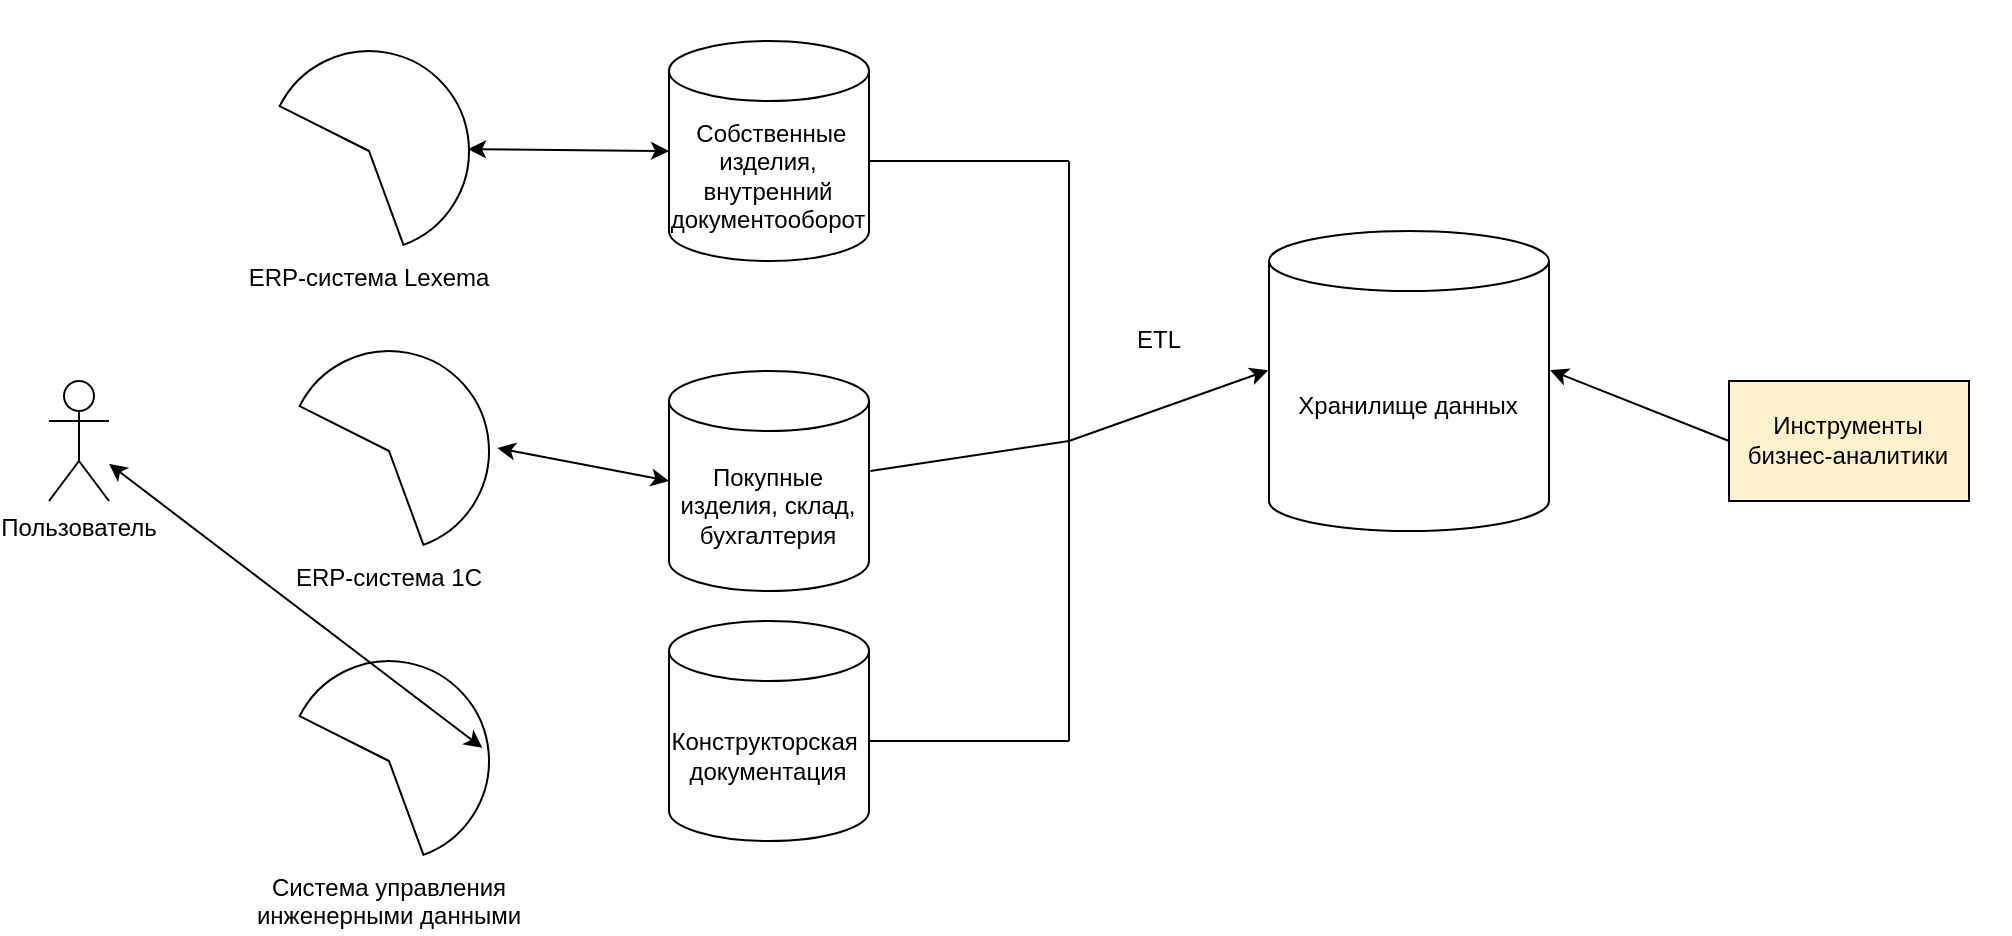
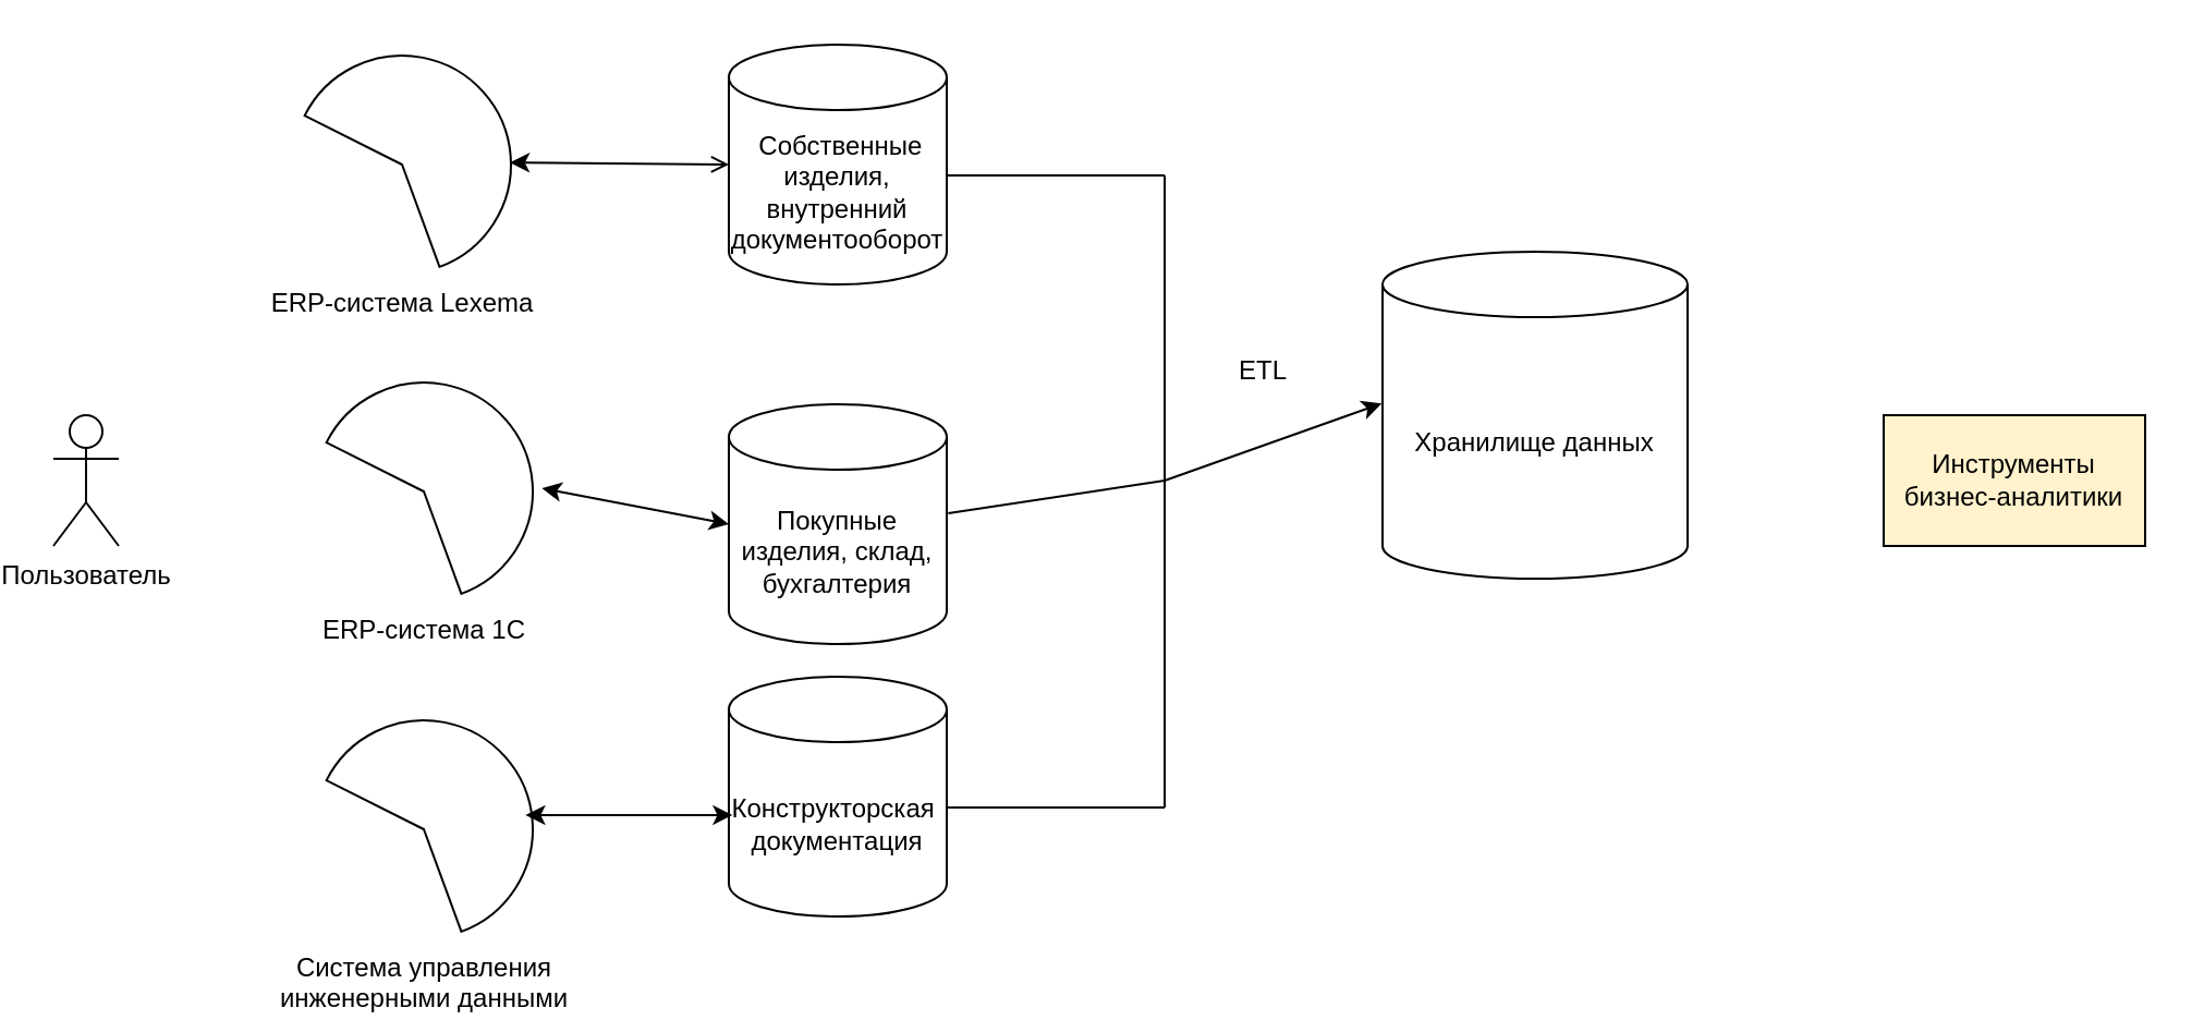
  <mxCell id="0" />
  <mxCell id="1" parent="0" />
  <mxCell id="2" value="&amp;nbsp;Собственные изделия, внутренний документооборот" style="shape=cylinder3;whiteSpace=wrap;html=1;boundedLbl=1;backgroundOutline=1;size=15;" parent="1" vertex="1"><mxGeometry x="330" y="20" width="100" height="110" as="geometry" /></mxCell>
  <mxCell id="3" value="ERP-система Lexema" style="verticalLabelPosition=bottom;verticalAlign=top;html=1;shape=mxgraph.basic.pie;startAngle=0.824;endAngle=0.444;rotation=0;" parent="1" vertex="1"><mxGeometry x="130" y="25" width="100" height="100" as="geometry" /></mxCell>
  <mxCell id="4" value="Пользователь" style="shape=umlActor;verticalLabelPosition=bottom;verticalAlign=top;html=1;outlineConnect=0;" parent="1" vertex="1"><mxGeometry x="20" y="190" width="30" height="60" as="geometry" /></mxCell>
  <mxCell id="5" value="Покупные изделия, склад, бухгалтерия" style="shape=cylinder3;whiteSpace=wrap;html=1;boundedLbl=1;backgroundOutline=1;size=15;" parent="1" vertex="1"><mxGeometry x="330" y="185" width="100" height="110" as="geometry" /></mxCell>
  <mxCell id="6" value="ERP-система 1С" style="verticalLabelPosition=bottom;verticalAlign=top;html=1;shape=mxgraph.basic.pie;startAngle=0.824;endAngle=0.444;rotation=0;" parent="1" vertex="1"><mxGeometry x="140" y="175" width="100" height="100" as="geometry" /></mxCell>
  <mxCell id="7" value="Конструкторская&amp;nbsp;&lt;div&gt;документация&lt;/div&gt;" style="shape=cylinder3;whiteSpace=wrap;html=1;boundedLbl=1;backgroundOutline=1;size=15;" parent="1" vertex="1"><mxGeometry x="330" y="310" width="100" height="110" as="geometry" /></mxCell>
  <mxCell id="8" value="Система управления&lt;div&gt;инженерными данными&lt;/div&gt;" style="verticalLabelPosition=bottom;verticalAlign=top;html=1;shape=mxgraph.basic.pie;startAngle=0.824;endAngle=0.444;rotation=0;" parent="1" vertex="1"><mxGeometry x="140" y="330" width="100" height="100" as="geometry" /></mxCell>
  <mxCell id="9" value="" style="endArrow=none;html=1;rounded=0;" edge="1" parent="1"><mxGeometry width="50" height="50" relative="1" as="geometry"><mxPoint x="430" y="80" as="sourcePoint" /><mxPoint x="530" y="80" as="targetPoint" /></mxGeometry></mxCell>
  <mxCell id="10" value="" style="endArrow=none;html=1;rounded=0;exitX=1.007;exitY=0.455;exitDx=0;exitDy=0;exitPerimeter=0;" edge="1" parent="1" source="5"><mxGeometry width="50" height="50" relative="1" as="geometry"><mxPoint x="600" y="240" as="sourcePoint" /><mxPoint x="530" y="220" as="targetPoint" /></mxGeometry></mxCell>
  <mxCell id="11" value="" style="endArrow=none;html=1;rounded=0;" edge="1" parent="1"><mxGeometry width="50" height="50" relative="1" as="geometry"><mxPoint x="430" y="370" as="sourcePoint" /><mxPoint x="530" y="370" as="targetPoint" /></mxGeometry></mxCell>
  <mxCell id="12" value="" style="endArrow=none;html=1;rounded=0;" edge="1" parent="1"><mxGeometry width="50" height="50" relative="1" as="geometry"><mxPoint x="530" y="80" as="sourcePoint" /><mxPoint x="530" y="370" as="targetPoint" /><Array as="points"><mxPoint x="530" y="230" /></Array></mxGeometry></mxCell>
  <mxCell id="13" value="" style="endArrow=classic;html=1;rounded=0;entryX=-0.003;entryY=0.464;entryDx=0;entryDy=0;entryPerimeter=0;" edge="1" parent="1" target="15"><mxGeometry width="50" height="50" relative="1" as="geometry"><mxPoint x="530" y="220" as="sourcePoint" /><mxPoint x="620" y="220" as="targetPoint" /></mxGeometry></mxCell>
  <mxCell id="14" value="ETL" style="text;html=1;align=center;verticalAlign=middle;resizable=0;points=[];autosize=1;strokeColor=none;fillColor=none;" vertex="1" parent="1"><mxGeometry x="550" y="155" width="50" height="30" as="geometry" /></mxCell>
  <mxCell id="15" value="Хранилище данных" style="shape=cylinder3;whiteSpace=wrap;html=1;boundedLbl=1;backgroundOutline=1;size=15;" vertex="1" parent="1"><mxGeometry x="630" y="115" width="140" height="150" as="geometry" /></mxCell>
- <mxCell id="16" value="" style="endArrow=classic;startArrow=classic;html=1;rounded=0;exitX=0.967;exitY=0.435;exitDx=0;exitDy=0;exitPerimeter=0;" edge="1" parent="1" source="8" target="4"><mxGeometry width="50" height="50" relative="1" as="geometry"><mxPoint x="290" y="330" as="sourcePoint" /><mxPoint x="340" y="280" as="targetPoint" /></mxGeometry></mxCell>
+ <mxCell id="16" value="" style="endArrow=classic;startArrow=classic;html=1;rounded=0;exitX=0.967;exitY=0.435;exitDx=0;exitDy=0;exitPerimeter=0;entryX=0.017;entryY=0.577;entryDx=0;entryDy=0;entryPerimeter=0;" edge="1" parent="1" source="8" target="7"><mxGeometry width="50" height="50" relative="1" as="geometry"><mxPoint x="290" y="330" as="sourcePoint" /><mxPoint x="340" y="280" as="targetPoint" /></mxGeometry></mxCell>
  <mxCell id="17" value="" style="endArrow=classic;startArrow=classic;html=1;rounded=0;exitX=1.042;exitY=0.485;exitDx=0;exitDy=0;exitPerimeter=0;entryX=0;entryY=0.5;entryDx=0;entryDy=0;entryPerimeter=0;" edge="1" parent="1" source="6" target="5"><mxGeometry width="50" height="50" relative="1" as="geometry"><mxPoint x="290" y="330" as="sourcePoint" /><mxPoint x="340" y="280" as="targetPoint" /></mxGeometry></mxCell>
- <mxCell id="18" value="" style="endArrow=classic;startArrow=classic;html=1;rounded=0;exitX=0.995;exitY=0.491;exitDx=0;exitDy=0;exitPerimeter=0;entryX=0;entryY=0.5;entryDx=0;entryDy=0;entryPerimeter=0;" edge="1" parent="1" source="3" target="2"><mxGeometry width="50" height="50" relative="1" as="geometry"><mxPoint x="290" y="330" as="sourcePoint" /><mxPoint x="340" y="280" as="targetPoint" /></mxGeometry></mxCell>
+ <mxCell id="18" value="" style="endArrow=open;startArrow=classic;html=1;rounded=0;exitX=0.995;exitY=0.491;exitDx=0;exitDy=0;exitPerimeter=0;entryX=0;entryY=0.5;entryDx=0;entryDy=0;entryPerimeter=0;" edge="1" parent="1" source="3" target="2"><mxGeometry width="50" height="50" relative="1" as="geometry"><mxPoint x="290" y="330" as="sourcePoint" /><mxPoint x="340" y="280" as="targetPoint" /></mxGeometry></mxCell>
  <mxCell id="19" value="Инструменты бизнес-аналитики" style="rounded=0;whiteSpace=wrap;html=1;fillColor=#fff2cc;" vertex="1" parent="1"><mxGeometry x="860" y="190" width="120" height="60" as="geometry" /></mxCell>
- <mxCell id="20" value="" style="endArrow=classic;html=1;rounded=0;exitX=0;exitY=0.5;exitDx=0;exitDy=0;entryX=1.004;entryY=0.464;entryDx=0;entryDy=0;entryPerimeter=0;" edge="1" parent="1" source="19" target="15"><mxGeometry width="50" height="50" relative="1" as="geometry"><mxPoint x="770" y="220" as="sourcePoint" /><mxPoint x="780" y="250" as="targetPoint" /></mxGeometry></mxCell>
